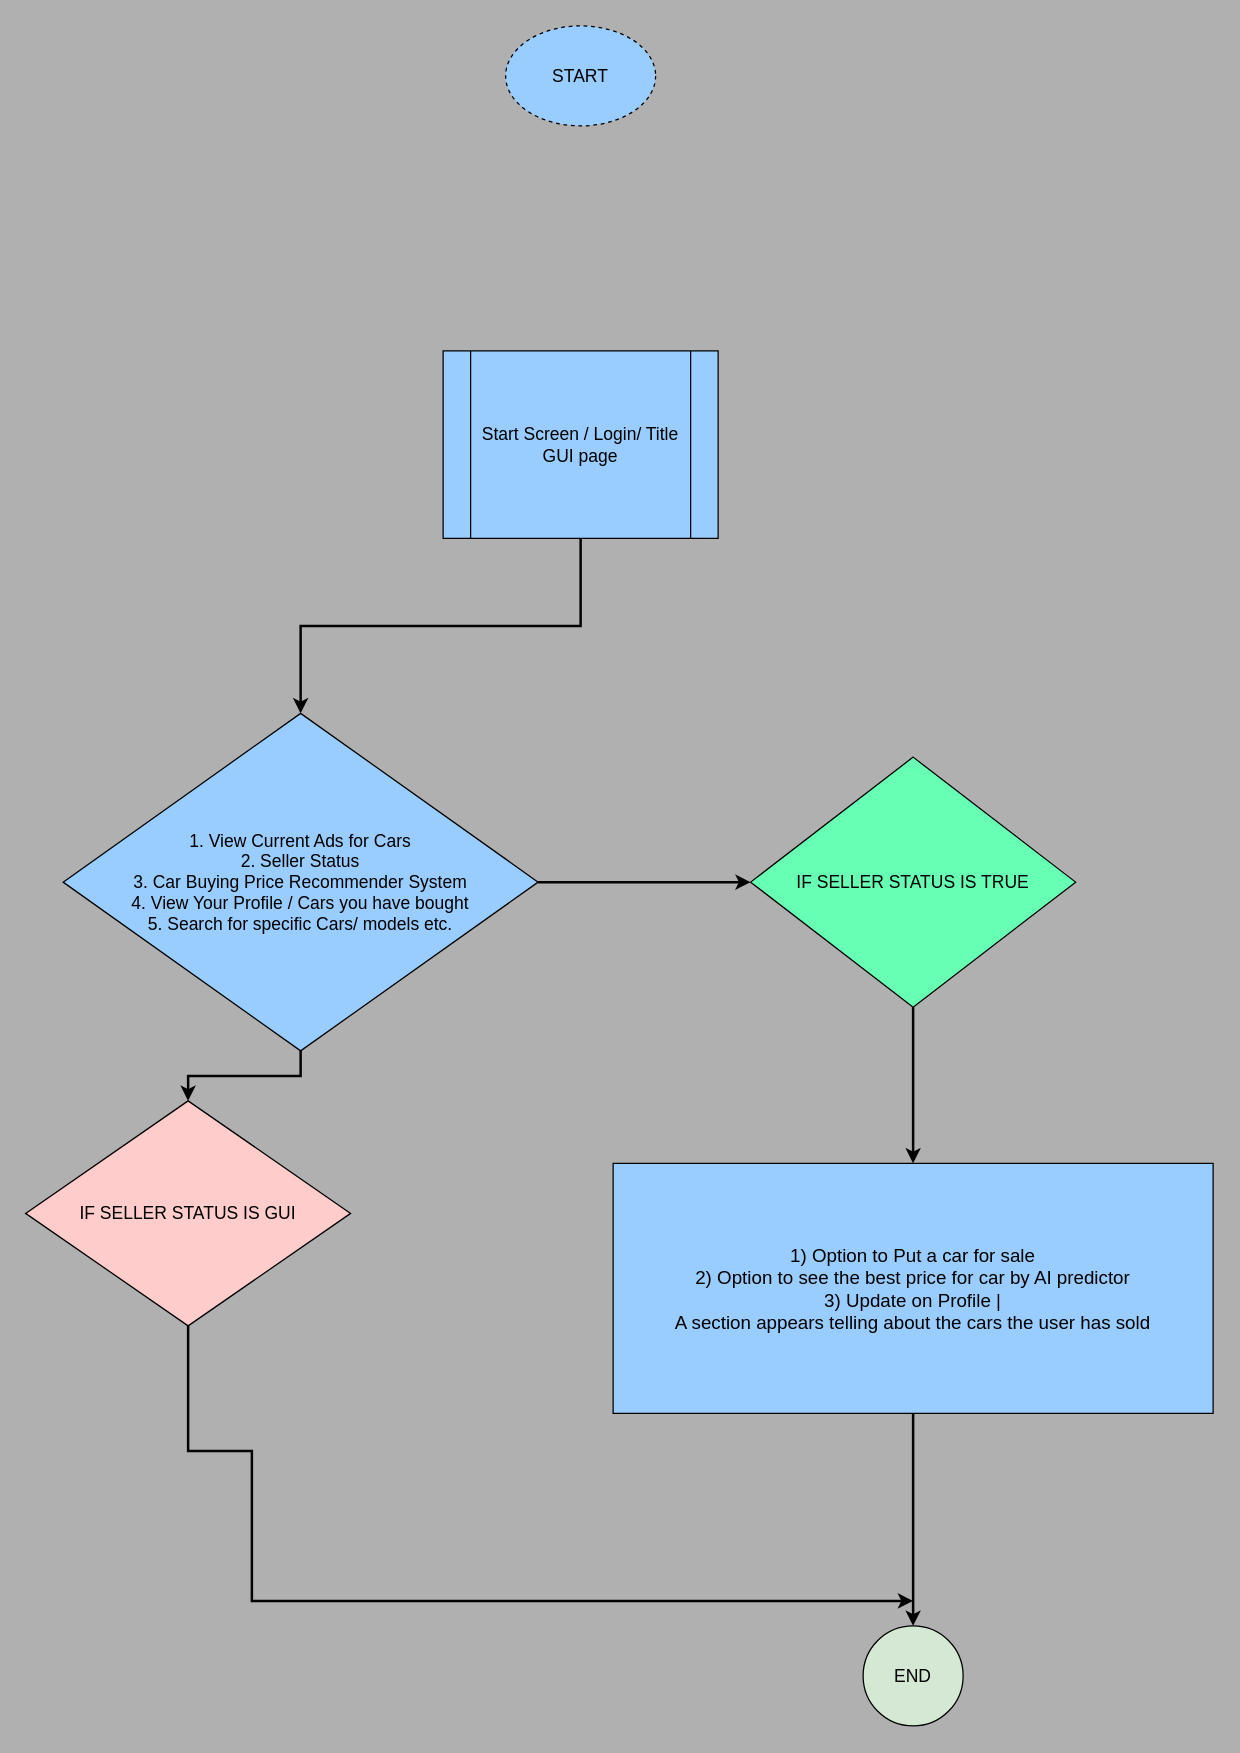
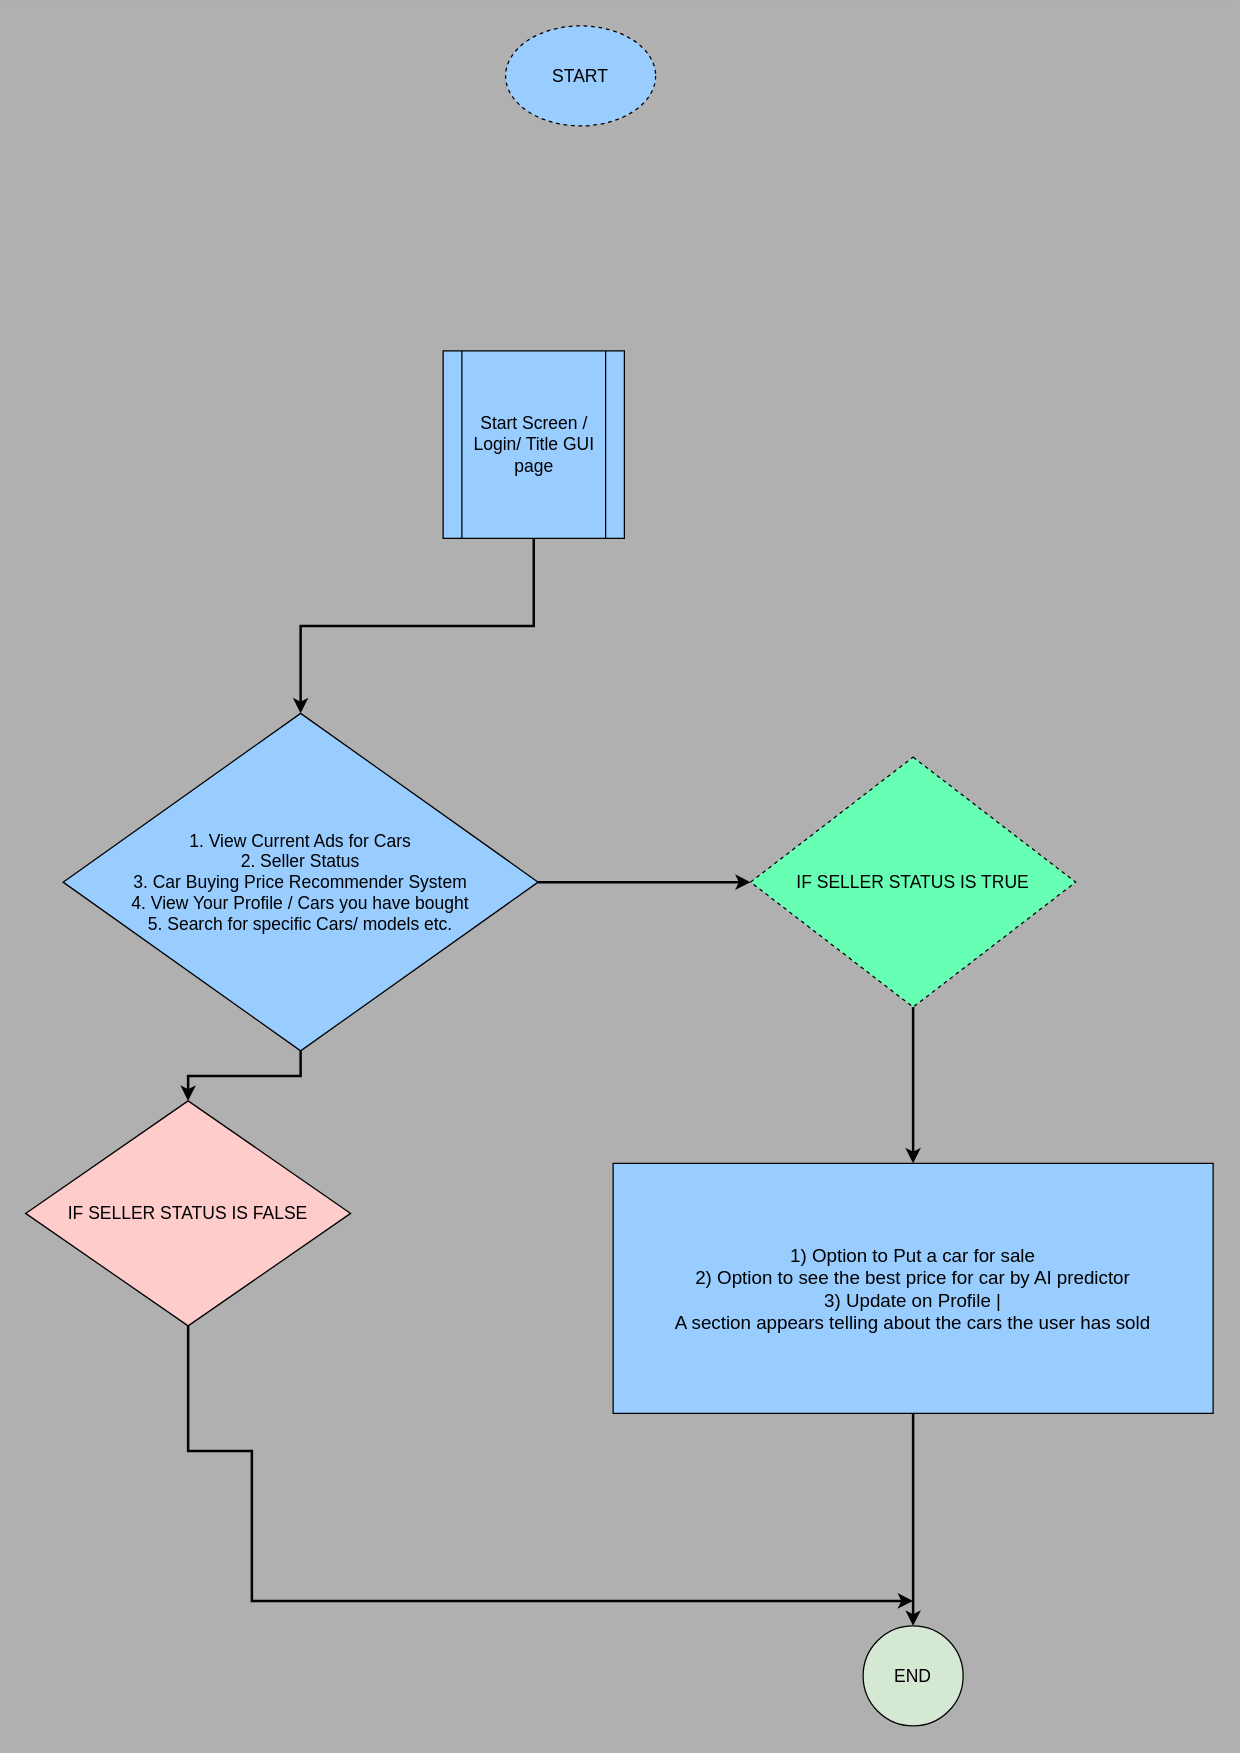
  <mxCell id="0" />
  <mxCell id="1" parent="0" />
  <mxCell id="2" value="&lt;font style=&quot;font-size: 14px;&quot;&gt;START&lt;/font&gt;" style="ellipse;whiteSpace=wrap;html=1;fillColor=#99CCFF;dashed=1;" vertex="1" parent="1"><mxGeometry x="404" y="20" width="120" height="80" as="geometry" /></mxCell>
  <mxCell id="3" value="" style="edgeStyle=orthogonalEdgeStyle;rounded=0;orthogonalLoop=1;jettySize=auto;html=1;strokeColor=#030303;strokeWidth=2;" edge="1" parent="1" source="4" target="7"><mxGeometry relative="1" as="geometry" /></mxCell>
- <mxCell id="4" value="&lt;font style=&quot;font-size: 14px;&quot;&gt;Start Screen / Login/ Title GUI page&lt;/font&gt;" style="shape=process;whiteSpace=wrap;html=1;backgroundOutline=1;fillColor=#99CCFF;" vertex="1" parent="1"><mxGeometry x="354" y="280" width="220" height="150" as="geometry" /></mxCell>
+ <mxCell id="4" value="&lt;font style=&quot;font-size: 14px;&quot;&gt;Start Screen / Login/ Title GUI page&lt;/font&gt;" style="shape=process;whiteSpace=wrap;html=1;backgroundOutline=1;fillColor=#99CCFF;" vertex="1" parent="1"><mxGeometry x="354" y="280" width="145" height="150" as="geometry" /></mxCell>
  <mxCell id="5" value="" style="edgeStyle=orthogonalEdgeStyle;rounded=0;orthogonalLoop=1;jettySize=auto;html=1;strokeColor=#030303;strokeWidth=2;" edge="1" parent="1" source="7" target="9"><mxGeometry relative="1" as="geometry" /></mxCell>
  <mxCell id="6" value="" style="edgeStyle=orthogonalEdgeStyle;rounded=0;orthogonalLoop=1;jettySize=auto;html=1;strokeColor=#030303;strokeWidth=2;" edge="1" parent="1" source="7" target="13"><mxGeometry relative="1" as="geometry" /></mxCell>
  <mxCell id="7" value="&lt;font style=&quot;font-size: 14px;&quot;&gt;1. View Current Ads for Cars&lt;br&gt;2. Seller Status&lt;br&gt;3. Car Buying Price Recommender System&lt;br&gt;4. View Your Profile / Cars you have bought&lt;br&gt;5. Search for specific Cars/ models etc.&lt;/font&gt;" style="rhombus;whiteSpace=wrap;html=1;fillColor=#99CCFF;" vertex="1" parent="1"><mxGeometry x="50" y="570" width="380" height="270" as="geometry" /></mxCell>
  <mxCell id="8" value="" style="edgeStyle=orthogonalEdgeStyle;rounded=0;orthogonalLoop=1;jettySize=auto;html=1;strokeColor=#030303;strokeWidth=2;" edge="1" parent="1" source="9" target="11"><mxGeometry relative="1" as="geometry" /></mxCell>
- <mxCell id="9" value="&lt;font style=&quot;font-size: 14px;&quot;&gt;IF SELLER STATUS IS TRUE&lt;/font&gt;" style="rhombus;whiteSpace=wrap;html=1;fillColor=#66FFB3;" vertex="1" parent="1"><mxGeometry x="600" y="605" width="260" height="200" as="geometry" /></mxCell>
+ <mxCell id="9" value="&lt;font style=&quot;font-size: 14px;&quot;&gt;IF SELLER STATUS IS TRUE&lt;/font&gt;" style="rhombus;whiteSpace=wrap;html=1;fillColor=#66FFB3;dashed=1;" vertex="1" parent="1"><mxGeometry x="600" y="605" width="260" height="200" as="geometry" /></mxCell>
  <mxCell id="10" value="" style="edgeStyle=orthogonalEdgeStyle;rounded=0;orthogonalLoop=1;jettySize=auto;html=1;strokeColor=#030303;strokeWidth=2;" edge="1" parent="1" source="11" target="14"><mxGeometry relative="1" as="geometry" /></mxCell>
  <mxCell id="11" value="&lt;font style=&quot;font-size: 15px;&quot;&gt;1) Option to Put a car for sale&lt;br&gt;2) Option to see the best price for car by AI predictor&lt;br&gt;3) Update on Profile | &lt;br&gt;A section appears telling about the cars the user has sold&lt;/font&gt;" style="whiteSpace=wrap;html=1;fillColor=#99CCFF;" vertex="1" parent="1"><mxGeometry x="490" y="930" width="480" height="200" as="geometry" /></mxCell>
  <mxCell id="12" style="edgeStyle=orthogonalEdgeStyle;rounded=0;orthogonalLoop=1;jettySize=auto;html=1;strokeColor=#030303;strokeWidth=2;" edge="1" parent="1" source="13"><mxGeometry relative="1" as="geometry"><mxPoint x="730" y="1280" as="targetPoint" /><Array as="points"><mxPoint x="150" y="1160" /><mxPoint x="201" y="1160" /></Array></mxGeometry></mxCell>
- <mxCell id="13" value="&lt;font style=&quot;font-size: 14px;&quot;&gt;IF SELLER STATUS IS GUI&lt;/font&gt;" style="rhombus;whiteSpace=wrap;html=1;fillColor=#FFCCCC;" vertex="1" parent="1"><mxGeometry x="20" y="880" width="260" height="180" as="geometry" /></mxCell>
+ <mxCell id="13" value="&lt;font style=&quot;font-size: 14px;&quot;&gt;IF SELLER STATUS IS FALSE&lt;/font&gt;" style="rhombus;whiteSpace=wrap;html=1;fillColor=#FFCCCC;" vertex="1" parent="1"><mxGeometry x="20" y="880" width="260" height="180" as="geometry" /></mxCell>
  <mxCell id="14" value="&lt;font style=&quot;font-size: 14px;&quot;&gt;END&lt;/font&gt;" style="ellipse;whiteSpace=wrap;html=1;fillColor=#d5e8d4;" vertex="1" parent="1"><mxGeometry x="690" y="1300" width="80" height="80" as="geometry" /></mxCell>
